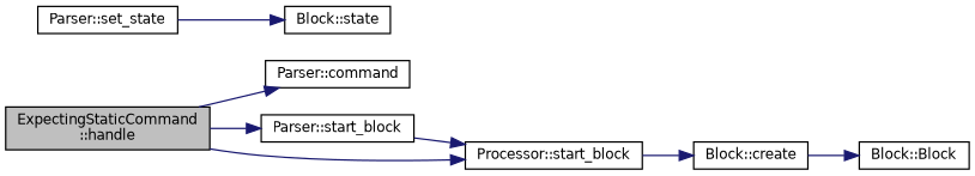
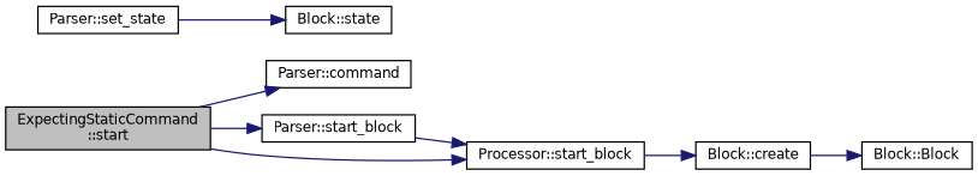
  digraph {
    rankdir=LR
    node [color=black fillcolor=white fontname=Helvetica fontsize=10 shape=record style=filled]
    edge [color=midnightblue fontname=Helvetica fontsize=10 labelfontname=Helvetica labelfontsize=10 style=solid]
-   n1 [fillcolor=grey75 fontcolor=black height=0.2 label="ExpectingStaticCommand\l::handle" width=0.4]
+   n1 [fillcolor=grey75 fontcolor=black height=0.2 label="ExpectingStaticCommand\l::start" width=0.4]
    n2 [height=0.2 label="Parser::command" width=0.4]
    n3 [height=0.2 label="Parser::start_block" width=0.4]
    n4 [height=0.2 label="Processor::start_block" width=0.4]
    n5 [height=0.2 label="Parser::set_state" width=0.4]
    n6 [height=0.2 label="Block::state" width=0.4]
    n7 [height=0.2 label="Block::create" width=0.4]
    n8 [height=0.2 label="Block::Block" width=0.4]
    n1 -> n2
    n1 -> n3
    n1 -> n4
    n3 -> n4
    n4 -> n7
    n5 -> n6
    n7 -> n8
  }
